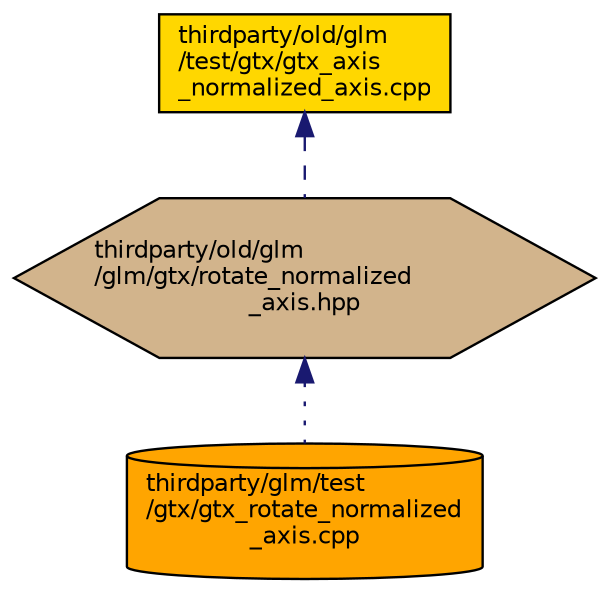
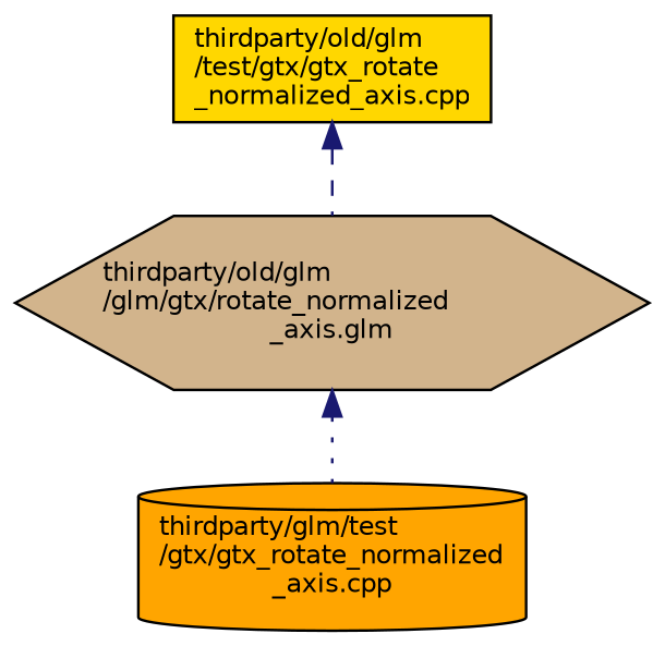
  digraph {
    node [color=black fontname=Helvetica fontsize=10 style=filled]
    edge [color=midnightblue dir=back fontname=Helvetica fontsize=10 labelfontname=Helvetica labelfontsize=10]
-   n1 [fillcolor=tan fontcolor=black height=0.2 label="thirdparty/old/glm\l/glm/gtx/rotate_normalized\l_axis.hpp" shape=hexagon width=0.4]
+   n1 [fillcolor=tan fontcolor=black height=0.2 label="thirdparty/old/glm\l/glm/gtx/rotate_normalized\l_axis.glm" shape=hexagon width=0.4]
    n2 [fillcolor=orange height=0.2 label="thirdparty/glm/test\l/gtx/gtx_rotate_normalized\l_axis.cpp" shape=cylinder width=0.4]
-   n3 [fillcolor=gold height=0.2 label="thirdparty/old/glm\l/test/gtx/gtx_axis\l_normalized_axis.cpp" shape=box width=0.4]
+   n3 [fillcolor=gold height=0.2 label="thirdparty/old/glm\l/test/gtx/gtx_rotate\l_normalized_axis.cpp" shape=box width=0.4]
    n1 -> n2 [style=dotted]
    n3 -> n1 [style=dashed]
  }
